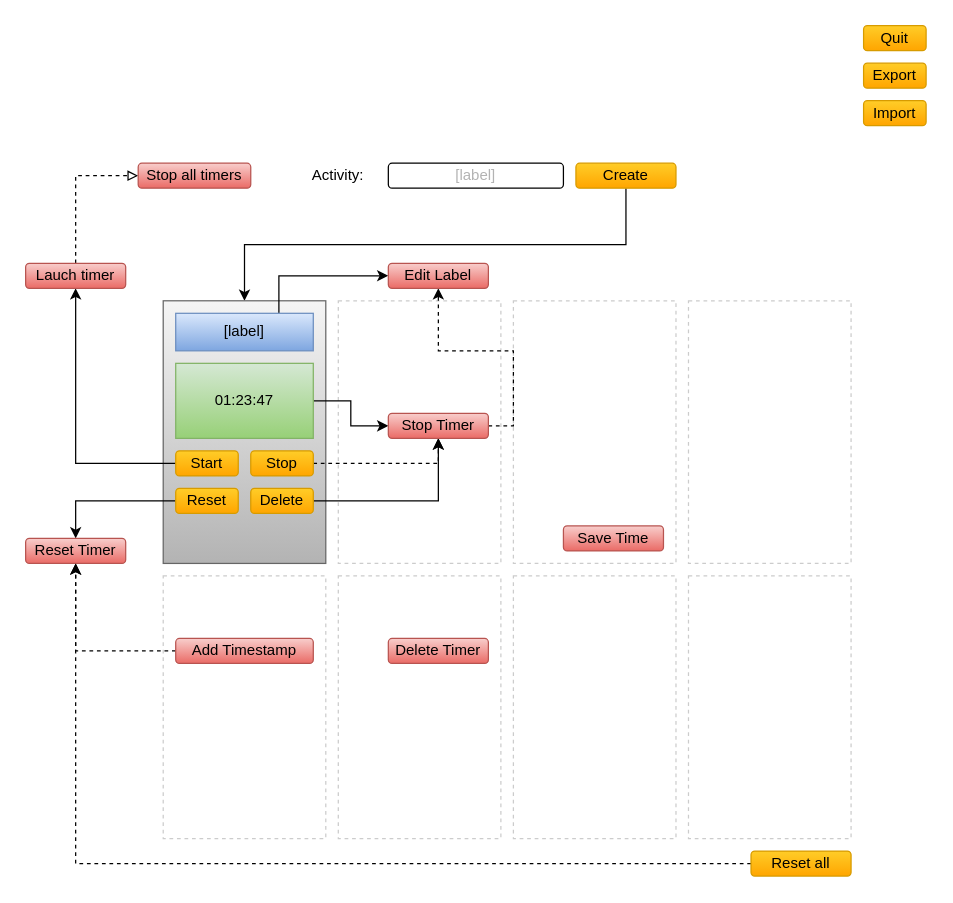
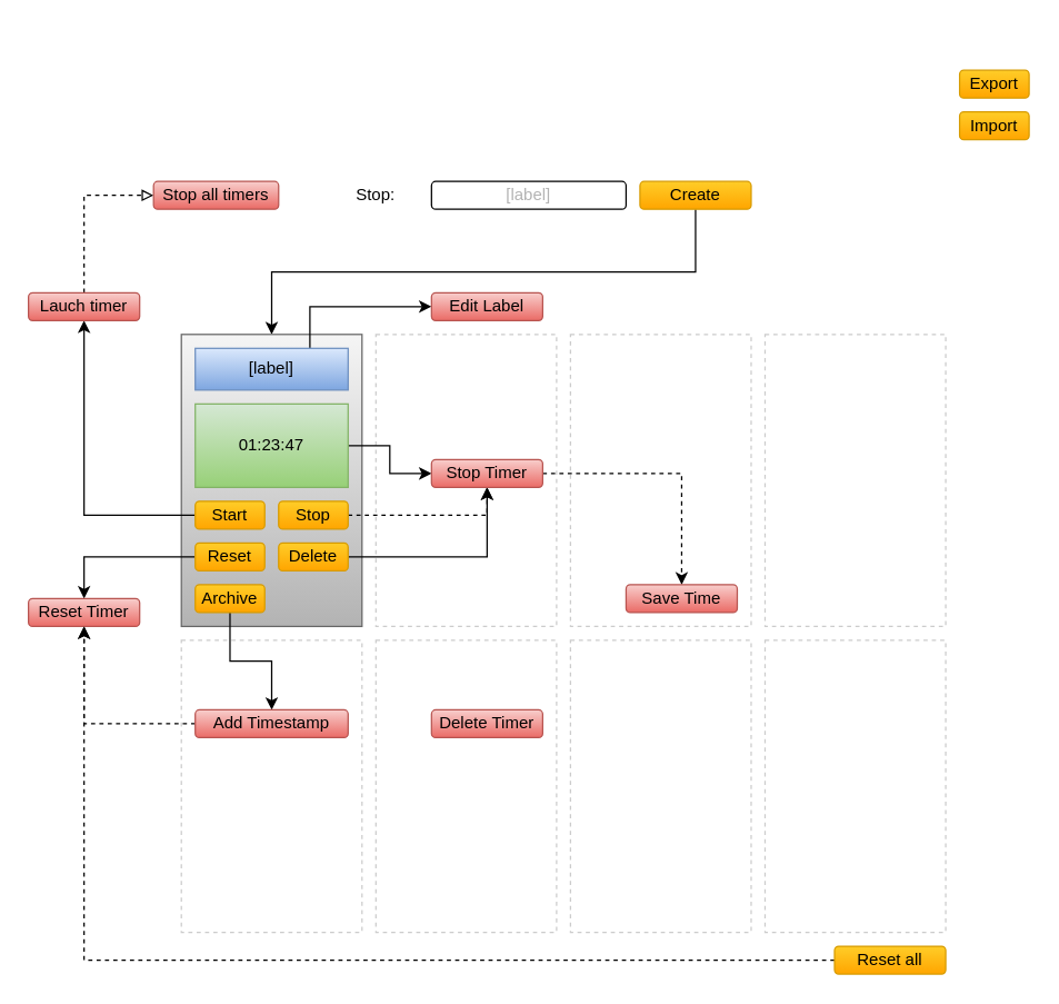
  <mxCell id="0" />
  <mxCell id="1" style="locked=1;" parent="0" />
  <mxCell id="2" value="" style="rounded=0;whiteSpace=wrap;html=1;fontColor=#B3B3B3;dashed=1;strokeColor=#CCCCCC;" vertex="1" parent="1"><mxGeometry x="270" y="240" width="130" height="210" as="geometry" /></mxCell>
  <mxCell id="3" value="" style="rounded=0;whiteSpace=wrap;html=1;fontColor=#B3B3B3;dashed=1;strokeColor=#CCCCCC;" vertex="1" parent="1"><mxGeometry x="410" y="240" width="130" height="210" as="geometry" /></mxCell>
  <mxCell id="4" value="" style="rounded=0;whiteSpace=wrap;html=1;fontColor=#B3B3B3;dashed=1;strokeColor=#CCCCCC;" vertex="1" parent="1"><mxGeometry x="550" y="240" width="130" height="210" as="geometry" /></mxCell>
  <mxCell id="5" value="" style="rounded=0;whiteSpace=wrap;html=1;fontColor=#B3B3B3;dashed=1;strokeColor=#CCCCCC;" vertex="1" parent="1"><mxGeometry x="270" y="460" width="130" height="210" as="geometry" /></mxCell>
  <mxCell id="6" value="" style="rounded=0;whiteSpace=wrap;html=1;fontColor=#B3B3B3;dashed=1;strokeColor=#CCCCCC;" vertex="1" parent="1"><mxGeometry x="410" y="460" width="130" height="210" as="geometry" /></mxCell>
  <mxCell id="7" value="" style="rounded=0;whiteSpace=wrap;html=1;fontColor=#B3B3B3;dashed=1;strokeColor=#CCCCCC;" vertex="1" parent="1"><mxGeometry x="550" y="460" width="130" height="210" as="geometry" /></mxCell>
  <mxCell id="8" value="" style="rounded=0;whiteSpace=wrap;html=1;fontColor=#B3B3B3;dashed=1;strokeColor=#CCCCCC;" vertex="1" parent="1"><mxGeometry x="130" y="460" width="130" height="210" as="geometry" /></mxCell>
  <mxCell id="9" value="UI" parent="0" />
  <mxCell id="10" value="&lt;span&gt;[label]&lt;/span&gt;" style="rounded=1;whiteSpace=wrap;html=1;fontColor=#B3B3B3;" vertex="1" parent="9"><mxGeometry x="310" y="130" width="140" height="20" as="geometry" /></mxCell>
  <mxCell id="11" style="edgeStyle=orthogonalEdgeStyle;rounded=0;orthogonalLoop=1;jettySize=auto;html=1;exitX=0.5;exitY=1;exitDx=0;exitDy=0;entryX=0.5;entryY=0;entryDx=0;entryDy=0;endArrow=classic;endFill=1;fontColor=#B3B3B3;" edge="1" parent="9" source="12" target="13"><mxGeometry relative="1" as="geometry" /></mxCell>
  <mxCell id="12" value="Create" style="rounded=1;whiteSpace=wrap;html=1;gradientColor=#ffa500;fillColor=#ffcd28;strokeColor=#d79b00;" vertex="1" parent="9"><mxGeometry x="460" y="130" width="80" height="20" as="geometry" /></mxCell>
  <mxCell id="13" value="" style="rounded=0;whiteSpace=wrap;html=1;gradientColor=#b3b3b3;fillColor=#f5f5f5;strokeColor=#666666;" vertex="1" parent="9"><mxGeometry x="130" y="240" width="130" height="210" as="geometry" /></mxCell>
  <mxCell id="14" style="edgeStyle=orthogonalEdgeStyle;rounded=0;orthogonalLoop=1;jettySize=auto;html=1;exitX=0;exitY=0.5;exitDx=0;exitDy=0;fontColor=#B3B3B3;entryX=0.5;entryY=1;entryDx=0;entryDy=0;" edge="1" parent="9" source="15" target="35"><mxGeometry relative="1" as="geometry"><mxPoint x="80" y="290" as="targetPoint" /></mxGeometry></mxCell>
  <mxCell id="15" value="Start" style="rounded=1;whiteSpace=wrap;html=1;fillColor=#ffcd28;strokeColor=#d79b00;gradientColor=#ffa500;" vertex="1" parent="9"><mxGeometry x="140" y="360" width="50" height="20" as="geometry" /></mxCell>
  <mxCell id="16" style="edgeStyle=orthogonalEdgeStyle;rounded=0;orthogonalLoop=1;jettySize=auto;html=1;exitX=0;exitY=0.5;exitDx=0;exitDy=0;entryX=0.5;entryY=0;entryDx=0;entryDy=0;endArrow=classic;endFill=1;fontColor=#B3B3B3;" edge="1" parent="9" source="17" target="37"><mxGeometry relative="1" as="geometry" /></mxCell>
  <mxCell id="17" value="Reset" style="rounded=1;whiteSpace=wrap;html=1;fillColor=#ffcd28;strokeColor=#d79b00;gradientColor=#ffa500;" vertex="1" parent="9"><mxGeometry x="140" y="390" width="50" height="20" as="geometry" /></mxCell>
  <mxCell id="18" style="edgeStyle=orthogonalEdgeStyle;rounded=0;orthogonalLoop=1;jettySize=auto;html=1;exitX=1;exitY=0.5;exitDx=0;exitDy=0;endArrow=classic;endFill=1;fontColor=#B3B3B3;" edge="1" parent="9" source="19" target="39"><mxGeometry relative="1" as="geometry" /></mxCell>
  <mxCell id="19" value="Delete" style="rounded=1;whiteSpace=wrap;html=1;fillColor=#ffcd28;strokeColor=#d79b00;gradientColor=#ffa500;" vertex="1" parent="9"><mxGeometry x="200" y="390" width="50" height="20" as="geometry" /></mxCell>
  <mxCell id="20" style="edgeStyle=orthogonalEdgeStyle;rounded=0;orthogonalLoop=1;jettySize=auto;html=1;exitX=1;exitY=0.5;exitDx=0;exitDy=0;endArrow=classic;endFill=1;fontColor=#B3B3B3;entryX=0.5;entryY=1;entryDx=0;entryDy=0;dashed=1;" edge="1" parent="9" source="21" target="39"><mxGeometry relative="1" as="geometry"><mxPoint x="450" y="340" as="targetPoint" /></mxGeometry></mxCell>
  <mxCell id="21" value="Stop" style="rounded=1;whiteSpace=wrap;html=1;fillColor=#ffcd28;strokeColor=#d79b00;gradientColor=#ffa500;" vertex="1" parent="9"><mxGeometry x="200" y="360" width="50" height="20" as="geometry" /></mxCell>
  <mxCell id="22" style="edgeStyle=orthogonalEdgeStyle;rounded=0;orthogonalLoop=1;jettySize=auto;html=1;exitX=1;exitY=0.5;exitDx=0;exitDy=0;endArrow=classic;endFill=1;fontColor=#B3B3B3;" edge="1" parent="9" source="23" target="39"><mxGeometry relative="1" as="geometry" /></mxCell>
  <mxCell id="23" value="01:23:47" style="rounded=0;whiteSpace=wrap;html=1;gradientColor=#97d077;fillColor=#d5e8d4;strokeColor=#82b366;" vertex="1" parent="9"><mxGeometry x="140" y="290" width="110" height="60" as="geometry" /></mxCell>
  <mxCell id="24" style="edgeStyle=orthogonalEdgeStyle;rounded=0;orthogonalLoop=1;jettySize=auto;html=1;exitX=0.75;exitY=0;exitDx=0;exitDy=0;entryX=0;entryY=0.5;entryDx=0;entryDy=0;endArrow=classic;endFill=1;fontColor=#B3B3B3;" edge="1" parent="9" source="25" target="41"><mxGeometry relative="1" as="geometry" /></mxCell>
  <mxCell id="25" value="[label]" style="rounded=0;whiteSpace=wrap;html=1;gradientColor=#7ea6e0;fillColor=#dae8fc;strokeColor=#6c8ebf;" vertex="1" parent="9"><mxGeometry x="140" y="250" width="110" height="30" as="geometry" /></mxCell>
- <mxCell id="26" value="Activity:" style="text;html=1;strokeColor=none;fillColor=none;align=center;verticalAlign=middle;whiteSpace=wrap;rounded=0;" vertex="1" parent="9"><mxGeometry x="250" y="130" width="40" height="20" as="geometry" /></mxCell>
+ <mxCell id="26" value="Stop:" style="text;html=1;strokeColor=none;fillColor=none;align=center;verticalAlign=middle;whiteSpace=wrap;rounded=0;" vertex="1" parent="9"><mxGeometry x="250" y="130" width="40" height="20" as="geometry" /></mxCell>
  <mxCell id="27" value="Export" style="rounded=1;whiteSpace=wrap;html=1;gradientColor=#ffa500;fillColor=#ffcd28;strokeColor=#d79b00;" vertex="1" parent="9"><mxGeometry x="690" y="50" width="50" height="20" as="geometry" /></mxCell>
  <mxCell id="28" value="Import" style="rounded=1;whiteSpace=wrap;html=1;gradientColor=#ffa500;fillColor=#ffcd28;strokeColor=#d79b00;" vertex="1" parent="9"><mxGeometry x="690" y="80" width="50" height="20" as="geometry" /></mxCell>
- <mxCell id="29" value="Quit" style="rounded=1;whiteSpace=wrap;html=1;gradientColor=#ffa500;fillColor=#ffcd28;strokeColor=#d79b00;" vertex="1" parent="9"><mxGeometry x="690" y="20" width="50" height="20" as="geometry" /></mxCell>
  <mxCell id="30" style="edgeStyle=orthogonalEdgeStyle;rounded=0;orthogonalLoop=1;jettySize=auto;html=1;exitX=0;exitY=0.5;exitDx=0;exitDy=0;dashed=1;endArrow=classic;endFill=1;fontColor=#B3B3B3;" edge="1" parent="9" source="31" target="37"><mxGeometry relative="1" as="geometry" /></mxCell>
  <mxCell id="31" value="Reset all" style="rounded=1;whiteSpace=wrap;html=1;gradientColor=#ffa500;fillColor=#ffcd28;strokeColor=#d79b00;" vertex="1" parent="9"><mxGeometry x="600" y="680" width="80" height="20" as="geometry" /></mxCell>
+ <mxCell id="32" style="edgeStyle=orthogonalEdgeStyle;rounded=0;orthogonalLoop=1;jettySize=auto;html=1;exitX=0.5;exitY=1;exitDx=0;exitDy=0;entryX=0.5;entryY=0;entryDx=0;entryDy=0;endArrow=classic;endFill=1;fontColor=#B3B3B3;" edge="1" parent="9" source="33" target="43"><mxGeometry relative="1" as="geometry" /></mxCell>
+ <mxCell id="33" value="Archive" style="rounded=1;whiteSpace=wrap;html=1;gradientColor=#ffa500;fillColor=#ffcd28;strokeColor=#d79b00;" vertex="1" parent="9"><mxGeometry x="140" y="420" width="50" height="20" as="geometry" /></mxCell>
  <mxCell id="34" style="edgeStyle=orthogonalEdgeStyle;rounded=0;orthogonalLoop=1;jettySize=auto;html=1;exitX=0.5;exitY=0;exitDx=0;exitDy=0;entryX=0;entryY=0.5;entryDx=0;entryDy=0;fontColor=#B3B3B3;endArrow=block;endFill=0;dashed=1;" edge="1" parent="9" source="35" target="36"><mxGeometry relative="1" as="geometry" /></mxCell>
  <mxCell id="35" value="Lauch timer" style="rounded=1;whiteSpace=wrap;html=1;gradientColor=#ea6b66;fillColor=#f8cecc;strokeColor=#b85450;" vertex="1" parent="9"><mxGeometry x="20" y="210" width="80" height="20" as="geometry" /></mxCell>
  <mxCell id="36" value="Stop all timers" style="rounded=1;whiteSpace=wrap;html=1;gradientColor=#ea6b66;fillColor=#f8cecc;strokeColor=#b85450;" vertex="1" parent="9"><mxGeometry x="110" y="130" width="90" height="20" as="geometry" /></mxCell>
  <mxCell id="37" value="Reset Timer" style="rounded=1;whiteSpace=wrap;html=1;gradientColor=#ea6b66;fillColor=#f8cecc;strokeColor=#b85450;" vertex="1" parent="9"><mxGeometry x="20" y="430" width="80" height="20" as="geometry" /></mxCell>
- <mxCell id="38" style="edgeStyle=orthogonalEdgeStyle;rounded=0;orthogonalLoop=1;jettySize=auto;html=1;exitX=1;exitY=0.5;exitDx=0;exitDy=0;endArrow=classic;endFill=1;fontColor=#B3B3B3;dashed=1;" edge="1" parent="9" source="39" target="41"><mxGeometry relative="1" as="geometry" /></mxCell>
+ <mxCell id="38" style="edgeStyle=orthogonalEdgeStyle;rounded=0;orthogonalLoop=1;jettySize=auto;html=1;exitX=1;exitY=0.5;exitDx=0;exitDy=0;endArrow=classic;endFill=1;fontColor=#B3B3B3;dashed=1;" edge="1" parent="9" source="39" target="44"><mxGeometry relative="1" as="geometry" /></mxCell>
  <mxCell id="39" value="Stop Timer" style="rounded=1;whiteSpace=wrap;html=1;gradientColor=#ea6b66;fillColor=#f8cecc;strokeColor=#b85450;" vertex="1" parent="9"><mxGeometry x="310" y="330" width="80" height="20" as="geometry" /></mxCell>
  <mxCell id="40" value="Delete Timer" style="rounded=1;whiteSpace=wrap;html=1;gradientColor=#ea6b66;fillColor=#f8cecc;strokeColor=#b85450;" vertex="1" parent="9"><mxGeometry x="310" y="510" width="80" height="20" as="geometry" /></mxCell>
  <mxCell id="41" value="Edit Label" style="rounded=1;whiteSpace=wrap;html=1;gradientColor=#ea6b66;fillColor=#f8cecc;strokeColor=#b85450;" vertex="1" parent="9"><mxGeometry x="310" y="210" width="80" height="20" as="geometry" /></mxCell>
  <mxCell id="42" style="edgeStyle=orthogonalEdgeStyle;rounded=0;orthogonalLoop=1;jettySize=auto;html=1;exitX=0;exitY=0.5;exitDx=0;exitDy=0;entryX=0.5;entryY=1;entryDx=0;entryDy=0;endArrow=classic;endFill=1;fontColor=#B3B3B3;dashed=1;" edge="1" parent="9" source="43" target="37"><mxGeometry relative="1" as="geometry" /></mxCell>
  <mxCell id="43" value="Add Timestamp" style="rounded=1;whiteSpace=wrap;html=1;gradientColor=#ea6b66;fillColor=#f8cecc;strokeColor=#b85450;" vertex="1" parent="9"><mxGeometry x="140" y="510" width="110" height="20" as="geometry" /></mxCell>
  <mxCell id="44" value="Save Time" style="rounded=1;whiteSpace=wrap;html=1;gradientColor=#ea6b66;fillColor=#f8cecc;strokeColor=#b85450;" vertex="1" parent="9"><mxGeometry x="450" y="420" width="80" height="20" as="geometry" /></mxCell>
